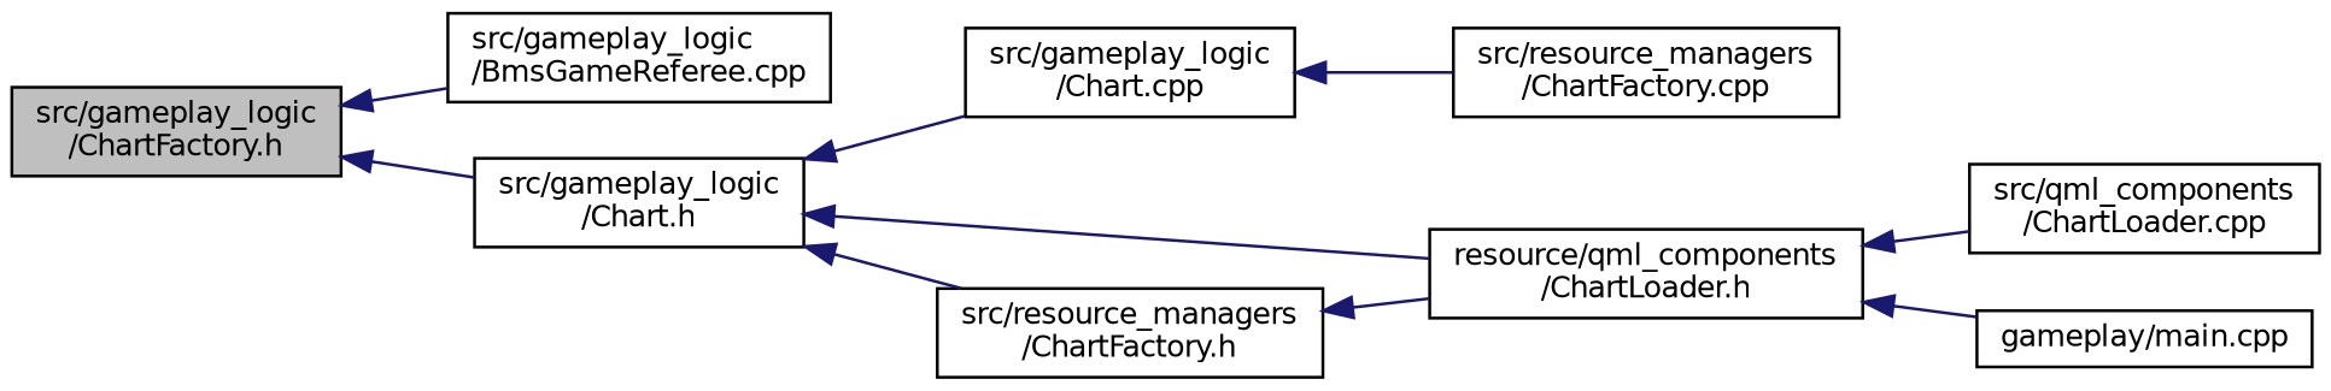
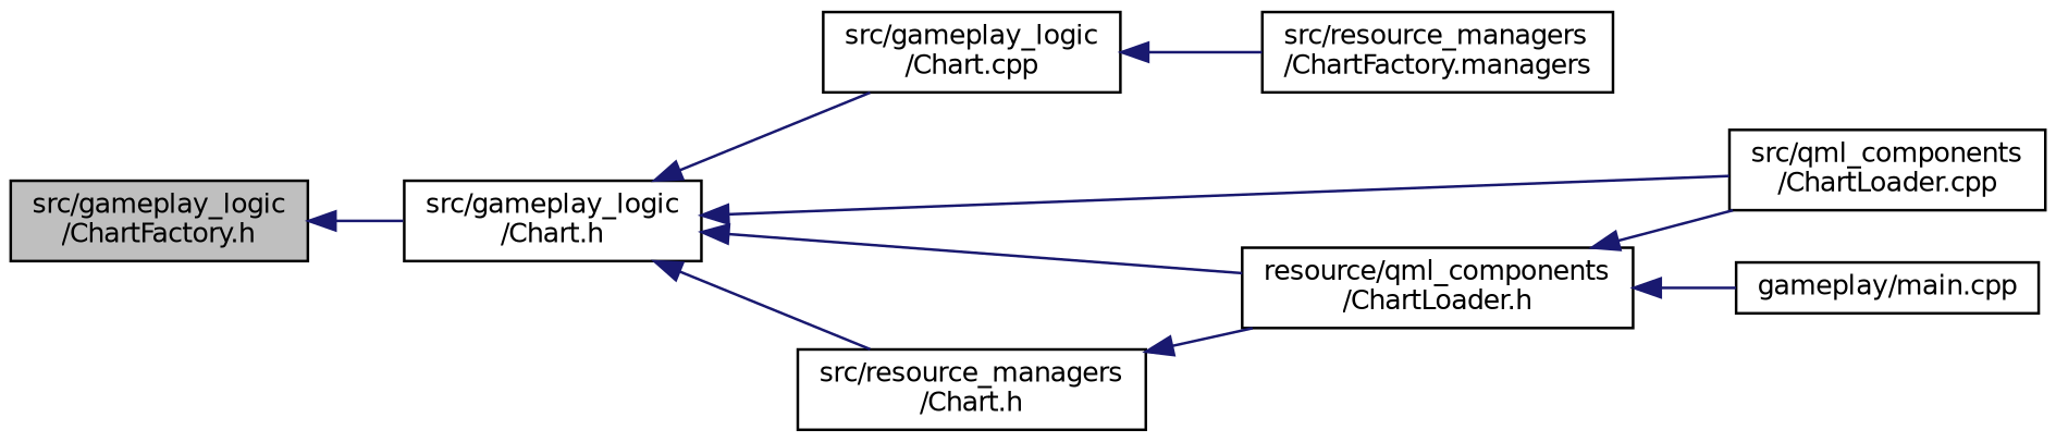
  digraph {
    rankdir=LR
    node [color=black fillcolor=white fontname=Helvetica fontsize=10 shape=record style=filled]
    edge [color=midnightblue dir=back fontname=Helvetica fontsize=10 labelfontname=Helvetica labelfontsize=10 style=solid]
    n1 [fillcolor=grey75 fontcolor=black height=0.2 label="src/gameplay_logic\l/ChartFactory.h" width=0.4]
-   n2 [height=0.2 label="src/gameplay_logic\l/BmsGameReferee.cpp" width=0.4]
    n3 [height=0.2 label="src/gameplay_logic\l/Chart.h" width=0.4]
    n4 [height=0.2 label="src/gameplay_logic\l/Chart.cpp" width=0.4]
    n5 [height=0.2 label="src/qml_components\l/ChartLoader.cpp" width=0.4]
    n6 [height=0.2 label="resource/qml_components\l/ChartLoader.h" width=0.4]
-   n7 [height=0.2 label="src/resource_managers\l/ChartFactory.h" width=0.4]
-   n8 [height=0.2 label="src/resource_managers\l/ChartFactory.cpp" width=0.4]
+   n7 [height=0.2 label="src/resource_managers\l/Chart.h" width=0.4]
+   n8 [height=0.2 label="src/resource_managers\l/ChartFactory.managers" width=0.4]
    n9 [height=0.2 label="gameplay/main.cpp" width=0.4]
-   n1 -> n2
    n1 -> n3
    n3 -> n4
+   n3 -> n5
    n3 -> n6
    n3 -> n7
    n4 -> n8
    n6 -> n5
    n6 -> n9
    n7 -> n6
  }
